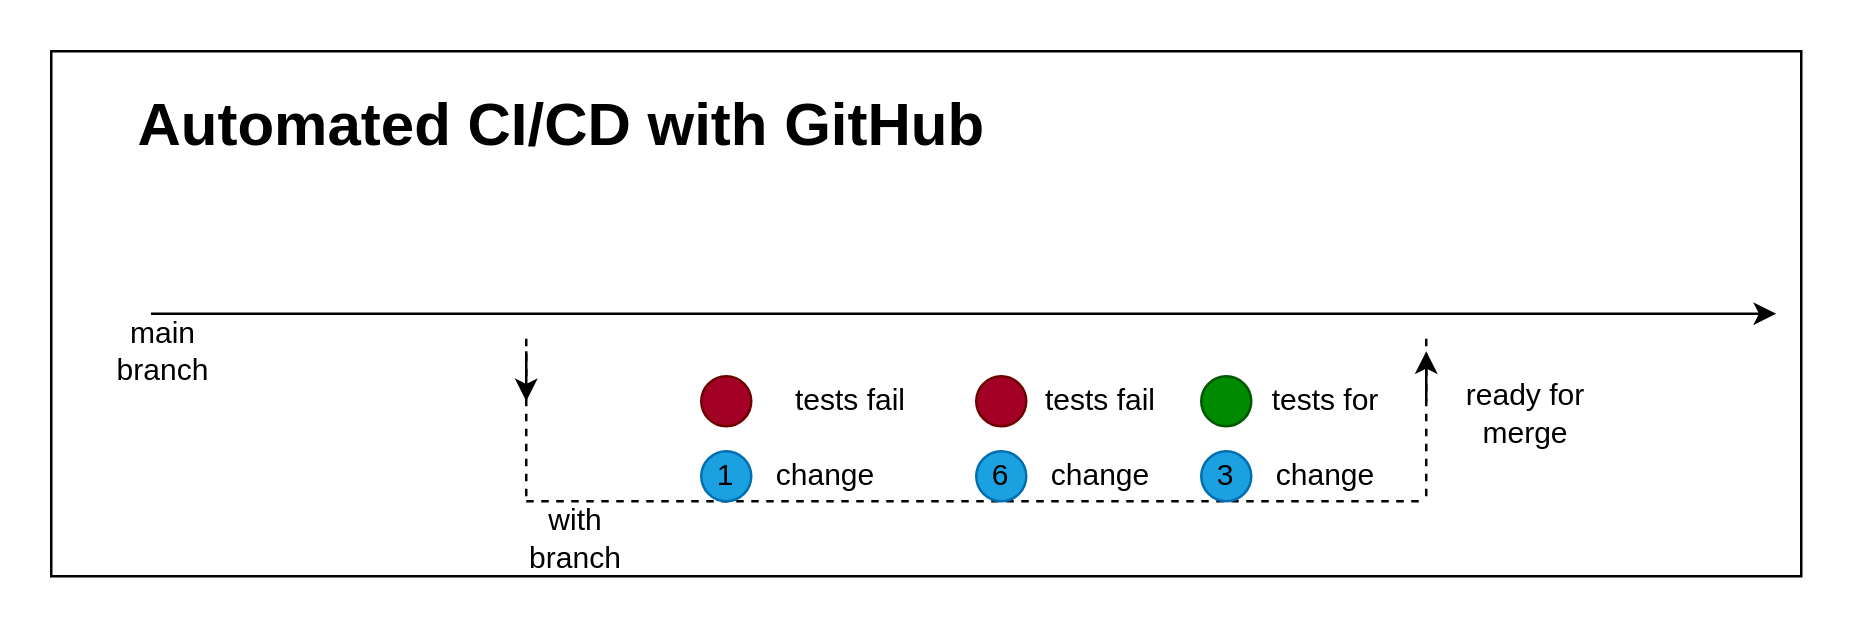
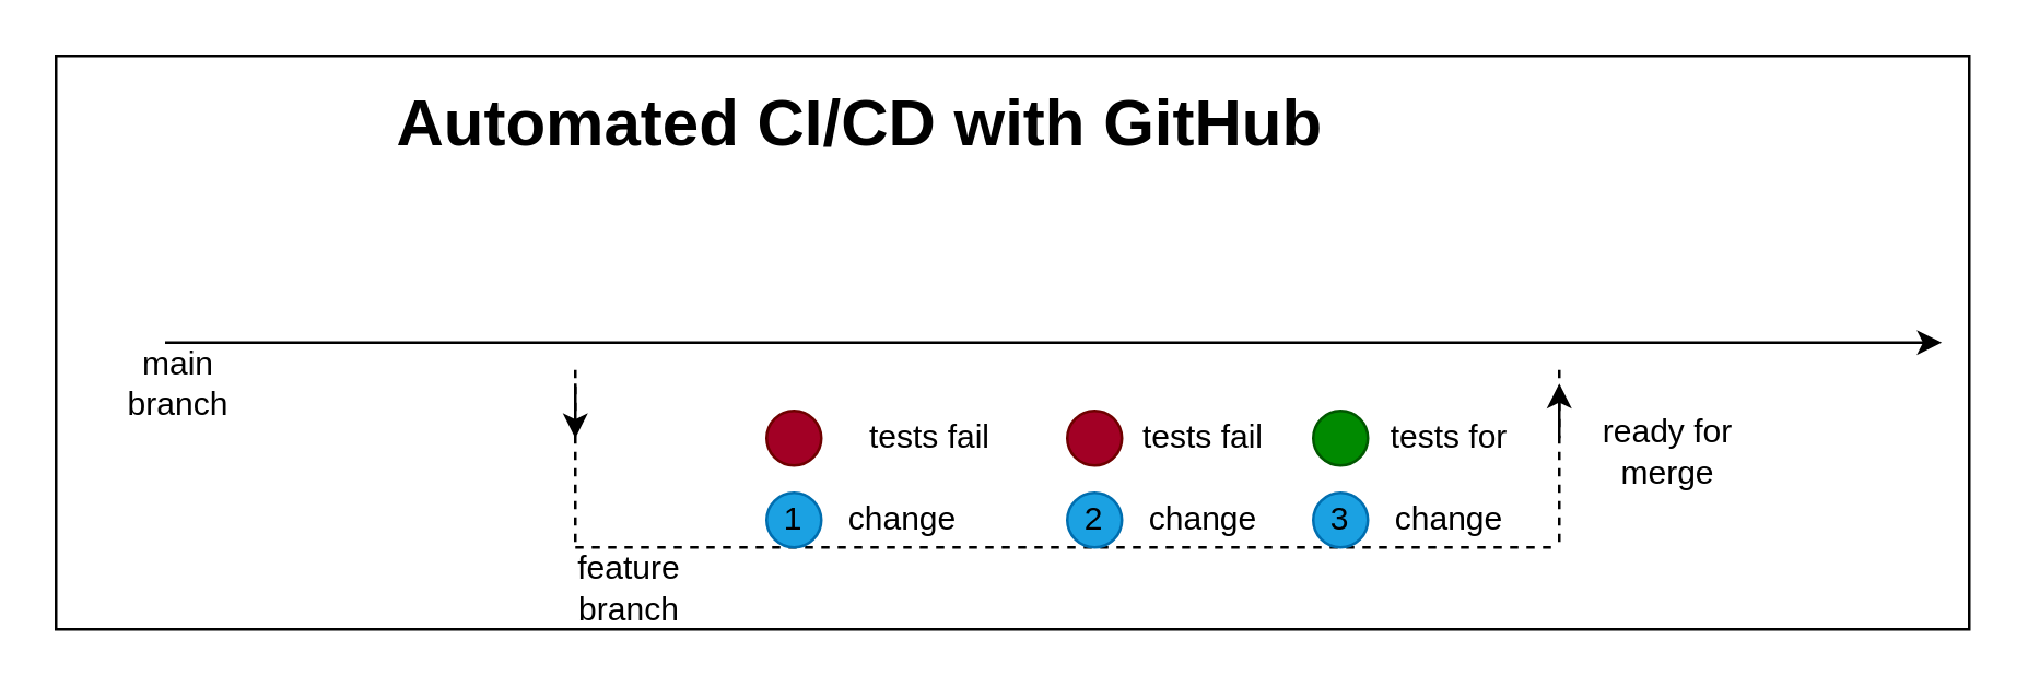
  <mxCell id="0" />
  <mxCell id="1" parent="0" />
  <mxCell id="2" value="" style="rounded=0;whiteSpace=wrap;html=1;fillColor=#FFFFFF;" vertex="1" parent="1"><mxGeometry y="20" width="700" height="210" as="geometry" x="20" /></mxCell>
  <mxCell id="3" value="" style="endArrow=classic;html=1;rounded=0;strokeColor=#000000;exitX=0.057;exitY=0.5;exitDx=0;exitDy=0;exitPerimeter=0;" edge="1" parent="1" source="2"><mxGeometry width="50" height="50" relative="1" as="geometry"><mxPoint x="110" y="310" as="sourcePoint" /><mxPoint x="710" y="125" as="targetPoint" /></mxGeometry></mxCell>
  <mxCell id="4" value="" style="endArrow=none;dashed=1;html=1;rounded=0;strokeColor=#000000;" edge="1" parent="1"><mxGeometry width="50" height="50" relative="1" as="geometry"><mxPoint x="210" y="200" as="sourcePoint" /><mxPoint x="570" y="200" as="targetPoint" /></mxGeometry></mxCell>
  <mxCell id="5" value="" style="endArrow=none;dashed=1;html=1;rounded=0;strokeColor=#000000;" edge="1" parent="1"><mxGeometry width="50" height="50" relative="1" as="geometry"><mxPoint x="570" y="135" as="sourcePoint" /><mxPoint x="570" y="200" as="targetPoint" /></mxGeometry></mxCell>
  <mxCell id="6" value="" style="endArrow=none;dashed=1;html=1;rounded=0;strokeColor=#000000;" edge="1" parent="1"><mxGeometry width="50" height="50" relative="1" as="geometry"><mxPoint x="210" y="135" as="sourcePoint" /><mxPoint x="210" y="200" as="targetPoint" /></mxGeometry></mxCell>
  <mxCell id="7" value="" style="endArrow=classic;html=1;rounded=0;strokeColor=#000000;" edge="1" parent="1"><mxGeometry width="50" height="50" relative="1" as="geometry"><mxPoint x="210" y="140" as="sourcePoint" /><mxPoint x="210" y="160" as="targetPoint" /></mxGeometry></mxCell>
  <mxCell id="8" value="" style="endArrow=classic;html=1;rounded=0;strokeColor=#000000;" edge="1" parent="1"><mxGeometry width="50" height="50" relative="1" as="geometry"><mxPoint x="570" y="160" as="sourcePoint" /><mxPoint x="570" y="140" as="targetPoint" /></mxGeometry></mxCell>
- <mxCell id="9" value="&lt;h1&gt;&lt;font color=&quot;#000000&quot;&gt;Automated CI/CD with GitHub&lt;/font&gt;&lt;/h1&gt;" style="text;html=1;strokeColor=none;fillColor=none;spacing=5;spacingTop=-20;whiteSpace=wrap;overflow=hidden;rounded=0;" vertex="1" parent="1"><mxGeometry x="50" y="30" width="400" height="40" as="geometry" /></mxCell>
+ <mxCell id="9" value="&lt;h1&gt;&lt;font color=&quot;#000000&quot;&gt;Automated CI/CD with GitHub&lt;/font&gt;&lt;/h1&gt;" style="text;html=1;strokeColor=none;fillColor=none;spacing=5;spacingTop=-20;whiteSpace=wrap;overflow=hidden;rounded=0;" vertex="1" parent="1"><mxGeometry x="140" y="25" width="400" height="40" as="geometry" /></mxCell>
  <mxCell id="10" value="&lt;font color=&quot;#000000&quot;&gt;main branch&lt;/font&gt;" style="text;html=1;strokeColor=none;fillColor=none;align=center;verticalAlign=middle;whiteSpace=wrap;rounded=0;" vertex="1" parent="1"><mxGeometry x="35" y="125" width="60" height="30" as="geometry" /></mxCell>
- <mxCell id="11" value="&lt;font color=&quot;#000000&quot;&gt;with branch&lt;/font&gt;" style="text;html=1;strokeColor=none;fillColor=none;align=center;verticalAlign=middle;whiteSpace=wrap;rounded=0;" vertex="1" parent="1"><mxGeometry x="200" y="200" width="60" height="30" as="geometry" /></mxCell>
+ <mxCell id="11" value="&lt;font color=&quot;#000000&quot;&gt;feature branch&lt;/font&gt;" style="text;html=1;strokeColor=none;fillColor=none;align=center;verticalAlign=middle;whiteSpace=wrap;rounded=0;" vertex="1" parent="1"><mxGeometry x="200" y="200" width="60" height="30" as="geometry" /></mxCell>
  <mxCell id="12" value="" style="ellipse;whiteSpace=wrap;html=1;aspect=fixed;fillColor=#1ba1e2;fontColor=#ffffff;strokeColor=#006EAF;" vertex="1" parent="1"><mxGeometry x="280" y="180" width="20" height="20" as="geometry" /></mxCell>
  <mxCell id="13" value="&lt;font color=&quot;#000000&quot;&gt;change&lt;/font&gt;" style="text;html=1;strokeColor=none;fillColor=none;align=center;verticalAlign=middle;whiteSpace=wrap;rounded=0;" vertex="1" parent="1"><mxGeometry x="300" y="175" width="60" height="30" as="geometry" /></mxCell>
  <mxCell id="14" value="" style="ellipse;whiteSpace=wrap;html=1;aspect=fixed;fillColor=#a20025;fontColor=#ffffff;strokeColor=#6F0000;" vertex="1" parent="1"><mxGeometry x="280" y="150" width="20" height="20" as="geometry" /></mxCell>
  <mxCell id="15" value="&lt;font color=&quot;#000000&quot;&gt;tests fail&lt;/font&gt;" style="text;html=1;strokeColor=none;fillColor=none;align=center;verticalAlign=middle;whiteSpace=wrap;rounded=0;" vertex="1" parent="1"><mxGeometry x="310" y="145" width="60" height="30" as="geometry" /></mxCell>
  <mxCell id="16" value="" style="ellipse;whiteSpace=wrap;html=1;aspect=fixed;fillColor=#1ba1e2;fontColor=#ffffff;strokeColor=#006EAF;" vertex="1" parent="1"><mxGeometry x="390" y="180" width="20" height="20" as="geometry" /></mxCell>
  <mxCell id="17" value="&lt;font color=&quot;#000000&quot;&gt;change&lt;/font&gt;" style="text;html=1;strokeColor=none;fillColor=none;align=center;verticalAlign=middle;whiteSpace=wrap;rounded=0;" vertex="1" parent="1"><mxGeometry x="410" y="175" width="60" height="30" as="geometry" /></mxCell>
  <mxCell id="18" value="" style="ellipse;whiteSpace=wrap;html=1;aspect=fixed;fillColor=#a20025;fontColor=#ffffff;strokeColor=#6F0000;" vertex="1" parent="1"><mxGeometry x="390" y="150" width="20" height="20" as="geometry" /></mxCell>
  <mxCell id="19" value="&lt;font color=&quot;#000000&quot;&gt;tests fail&lt;/font&gt;" style="text;html=1;strokeColor=none;fillColor=none;align=center;verticalAlign=middle;whiteSpace=wrap;rounded=0;" vertex="1" parent="1"><mxGeometry x="410" y="145" width="60" height="30" as="geometry" /></mxCell>
  <mxCell id="20" value="" style="ellipse;whiteSpace=wrap;html=1;aspect=fixed;fillColor=#1ba1e2;fontColor=#ffffff;strokeColor=#006EAF;" vertex="1" parent="1"><mxGeometry x="480" y="180" width="20" height="20" as="geometry" /></mxCell>
  <mxCell id="21" value="&lt;font color=&quot;#000000&quot;&gt;change&lt;/font&gt;" style="text;html=1;strokeColor=none;fillColor=none;align=center;verticalAlign=middle;whiteSpace=wrap;rounded=0;" vertex="1" parent="1"><mxGeometry x="500" y="175" width="60" height="30" as="geometry" /></mxCell>
  <mxCell id="22" value="" style="ellipse;whiteSpace=wrap;html=1;aspect=fixed;fillColor=#008a00;fontColor=#ffffff;strokeColor=#005700;" vertex="1" parent="1"><mxGeometry x="480" y="150" width="20" height="20" as="geometry" /></mxCell>
  <mxCell id="23" value="&lt;font color=&quot;#000000&quot;&gt;tests for&lt;/font&gt;" style="text;html=1;strokeColor=none;fillColor=none;align=center;verticalAlign=middle;whiteSpace=wrap;rounded=0;" vertex="1" parent="1"><mxGeometry x="500" y="145" width="60" height="30" as="geometry" /></mxCell>
  <mxCell id="24" value="1" style="text;html=1;strokeColor=none;fillColor=none;align=center;verticalAlign=middle;whiteSpace=wrap;rounded=0;" vertex="1" parent="1"><mxGeometry x="260" y="175" width="60" height="30" as="geometry" /></mxCell>
- <mxCell id="25" value="6" style="text;html=1;strokeColor=none;fillColor=none;align=center;verticalAlign=middle;whiteSpace=wrap;rounded=0;" vertex="1" parent="1"><mxGeometry x="370" y="175" width="60" height="30" as="geometry" /></mxCell>
+ <mxCell id="25" value="2" style="text;html=1;strokeColor=none;fillColor=none;align=center;verticalAlign=middle;whiteSpace=wrap;rounded=0;" vertex="1" parent="1"><mxGeometry x="370" y="175" width="60" height="30" as="geometry" /></mxCell>
  <mxCell id="26" value="3" style="text;html=1;strokeColor=none;fillColor=none;align=center;verticalAlign=middle;whiteSpace=wrap;rounded=0;" vertex="1" parent="1"><mxGeometry x="460" y="175" width="60" height="30" as="geometry" /></mxCell>
  <mxCell id="27" value="&lt;font color=&quot;#000000&quot;&gt;ready for merge&lt;/font&gt;" style="text;html=1;strokeColor=none;fillColor=none;align=center;verticalAlign=middle;whiteSpace=wrap;rounded=0;" vertex="1" parent="1"><mxGeometry x="580" y="150" width="60" height="30" as="geometry" /></mxCell>
